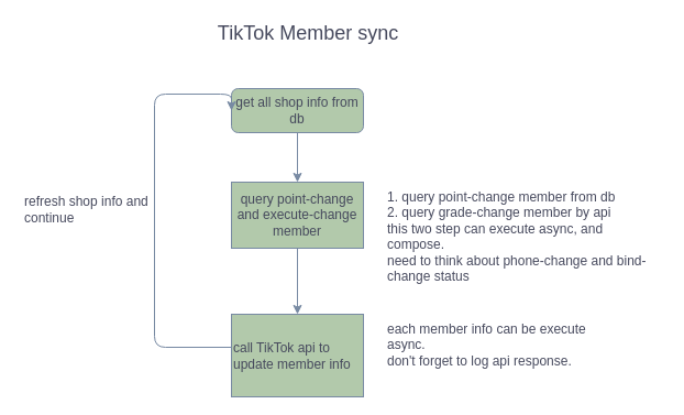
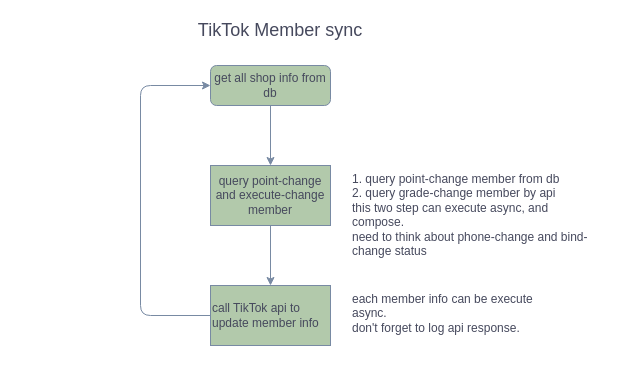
  <mxCell id="0" />
  <mxCell id="1" parent="0" />
  <mxCell id="2" value="" style="edgeStyle=orthogonalEdgeStyle;curved=0;rounded=1;sketch=0;orthogonalLoop=1;jettySize=auto;html=1;fontColor=#46495D;strokeColor=#788AA3;fillColor=#B2C9AB;" edge="1" parent="1" source="3" target="6"><mxGeometry relative="1" as="geometry" /></mxCell>
- <mxCell id="3" value="get all shop info from db" style="rounded=1;whiteSpace=wrap;html=1;fontSize=12;glass=0;strokeWidth=1;shadow=0;fillColor=#B2C9AB;strokeColor=#788AA3;fontColor=#46495D;" parent="1" vertex="1"><mxGeometry x="210" y="80" width="120" height="40" as="geometry" /></mxCell>
+ <mxCell id="3" value="get all shop info from db" style="rounded=1;whiteSpace=wrap;html=1;fontSize=12;glass=0;strokeWidth=1;shadow=0;fillColor=#B2C9AB;strokeColor=#788AA3;fontColor=#46495D;" parent="1" vertex="1"><mxGeometry x="210" y="65" width="120" height="40" as="geometry" /></mxCell>
  <mxCell id="4" value="&lt;font style=&quot;font-size: 18px&quot;&gt;TikTok Member sync&lt;/font&gt;" style="text;html=1;strokeColor=none;fillColor=none;align=center;verticalAlign=middle;whiteSpace=wrap;rounded=0;sketch=0;fontColor=#46495D;" vertex="1" parent="1"><mxGeometry x="155" y="20" width="250" height="20" as="geometry" /></mxCell>
  <mxCell id="5" value="" style="edgeStyle=orthogonalEdgeStyle;curved=0;rounded=1;sketch=0;orthogonalLoop=1;jettySize=auto;html=1;fontColor=#46495D;strokeColor=#788AA3;fillColor=#B2C9AB;" edge="1" parent="1" source="6" target="9"><mxGeometry relative="1" as="geometry" /></mxCell>
  <mxCell id="6" value="query point-change and execute-change member" style="rounded=0;whiteSpace=wrap;html=1;sketch=0;fontColor=#46495D;strokeColor=#788AA3;fillColor=#B2C9AB;" vertex="1" parent="1"><mxGeometry x="210" y="165" width="120" height="60" as="geometry" /></mxCell>
  <mxCell id="7" value="1. query point-change member from db&lt;br&gt;2. query grade-change member by api&lt;br&gt;this two step can execute async, and compose.&lt;br&gt;need to think about phone-change and bind-change status" style="text;html=1;strokeColor=none;fillColor=none;align=left;verticalAlign=top;whiteSpace=wrap;rounded=0;sketch=0;fontColor=#46495D;" vertex="1" parent="1"><mxGeometry x="350" y="165" width="250" height="100" as="geometry" /></mxCell>
  <mxCell id="8" style="edgeStyle=orthogonalEdgeStyle;curved=0;rounded=1;sketch=0;orthogonalLoop=1;jettySize=auto;html=1;entryX=0;entryY=0.5;entryDx=0;entryDy=0;fontColor=#46495D;strokeColor=#788AA3;fillColor=#B2C9AB;" edge="1" parent="1" source="9" target="3"><mxGeometry relative="1" as="geometry"><Array as="points"><mxPoint x="140" y="315" /><mxPoint x="140" y="85" /></Array></mxGeometry></mxCell>
- <mxCell id="9" value="call TikTok api to update member info" style="rounded=0;whiteSpace=wrap;html=1;sketch=0;fontColor=#46495D;strokeColor=#788AA3;fillColor=#B2C9AB;align=left;" vertex="1" parent="1"><mxGeometry x="210" y="285" width="120" height="75" as="geometry" /></mxCell>
+ <mxCell id="9" value="call TikTok api to update member info" style="rounded=0;whiteSpace=wrap;html=1;sketch=0;fontColor=#46495D;strokeColor=#788AA3;fillColor=#B2C9AB;align=left;" vertex="1" parent="1"><mxGeometry x="210" y="285" width="120" height="60" as="geometry" /></mxCell>
  <mxCell id="10" value="each member info can be execute async.&lt;br&gt;don't forget to log api response." style="text;html=1;strokeColor=none;fillColor=none;align=left;verticalAlign=top;whiteSpace=wrap;rounded=0;sketch=0;fontColor=#46495D;" vertex="1" parent="1"><mxGeometry x="350" y="285" width="210" height="70" as="geometry" /></mxCell>
- <mxCell id="11" value="refresh shop info and continue" style="text;html=1;strokeColor=none;fillColor=none;align=left;verticalAlign=middle;whiteSpace=wrap;rounded=0;sketch=0;fontColor=#46495D;" vertex="1" parent="1"><mxGeometry x="20" y="145" width="120" height="90" as="geometry" /></mxCell>
